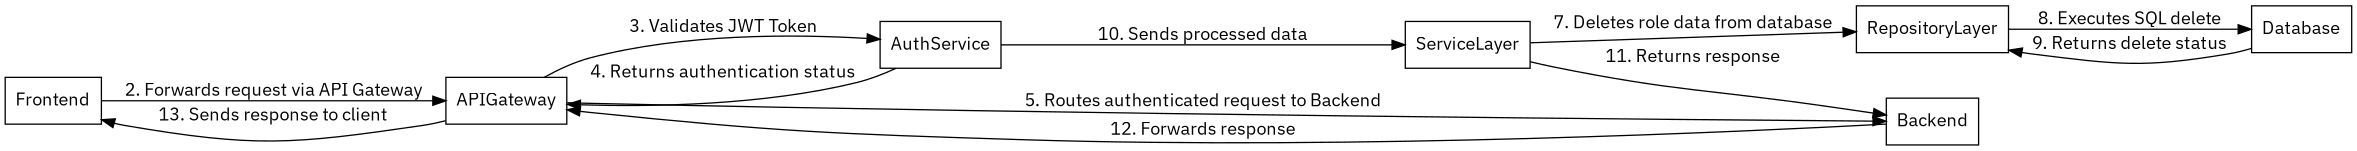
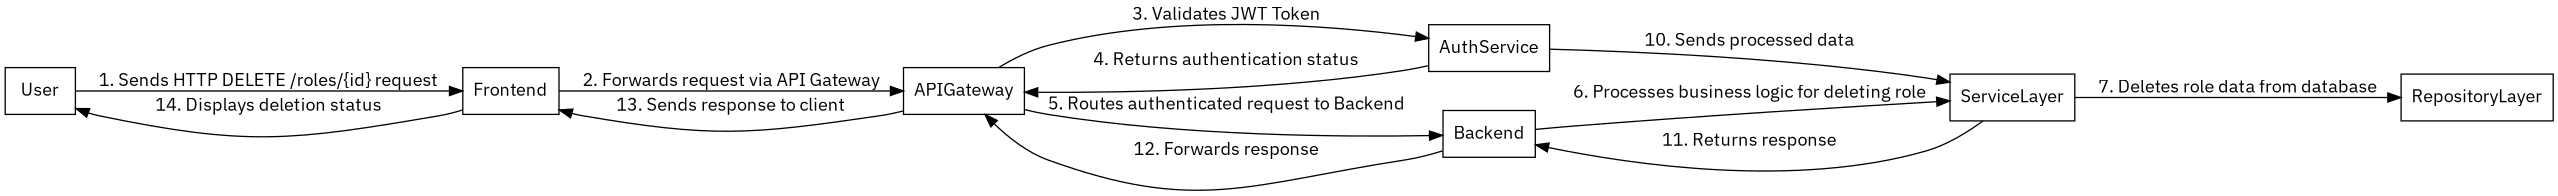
  digraph {
    fontname="IBM Plex Sans"
    rankdir=LR
    node [fontname="IBM Plex Sans" shape=record]
    edge [fontname="IBM Plex Sans"]
+   User
    Frontend
    APIGateway
    AuthService
    Backend
    ServiceLayer
    RepositoryLayer
-   Database
+   User -> Frontend [label="1. Sends HTTP DELETE /roles/{id} request"]
+   Frontend -> User [label="14. Displays deletion status"]
    Frontend -> APIGateway [label="2. Forwards request via API Gateway"]
    APIGateway -> Frontend [label="13. Sends response to client"]
    APIGateway -> AuthService [label="3. Validates JWT Token"]
    APIGateway -> Backend [label="5. Routes authenticated request to Backend"]
    AuthService -> APIGateway [label="4. Returns authentication status"]
    AuthService -> ServiceLayer [label="10. Sends processed data"]
    Backend -> APIGateway [label="12. Forwards response"]
+   Backend -> ServiceLayer [label="6. Processes business logic for deleting role"]
    ServiceLayer -> Backend [label="11. Returns response"]
    ServiceLayer -> RepositoryLayer [label="7. Deletes role data from database"]
-   RepositoryLayer -> Database [label="8. Executes SQL delete"]
-   Database -> RepositoryLayer [label="9. Returns delete status"]
  }
